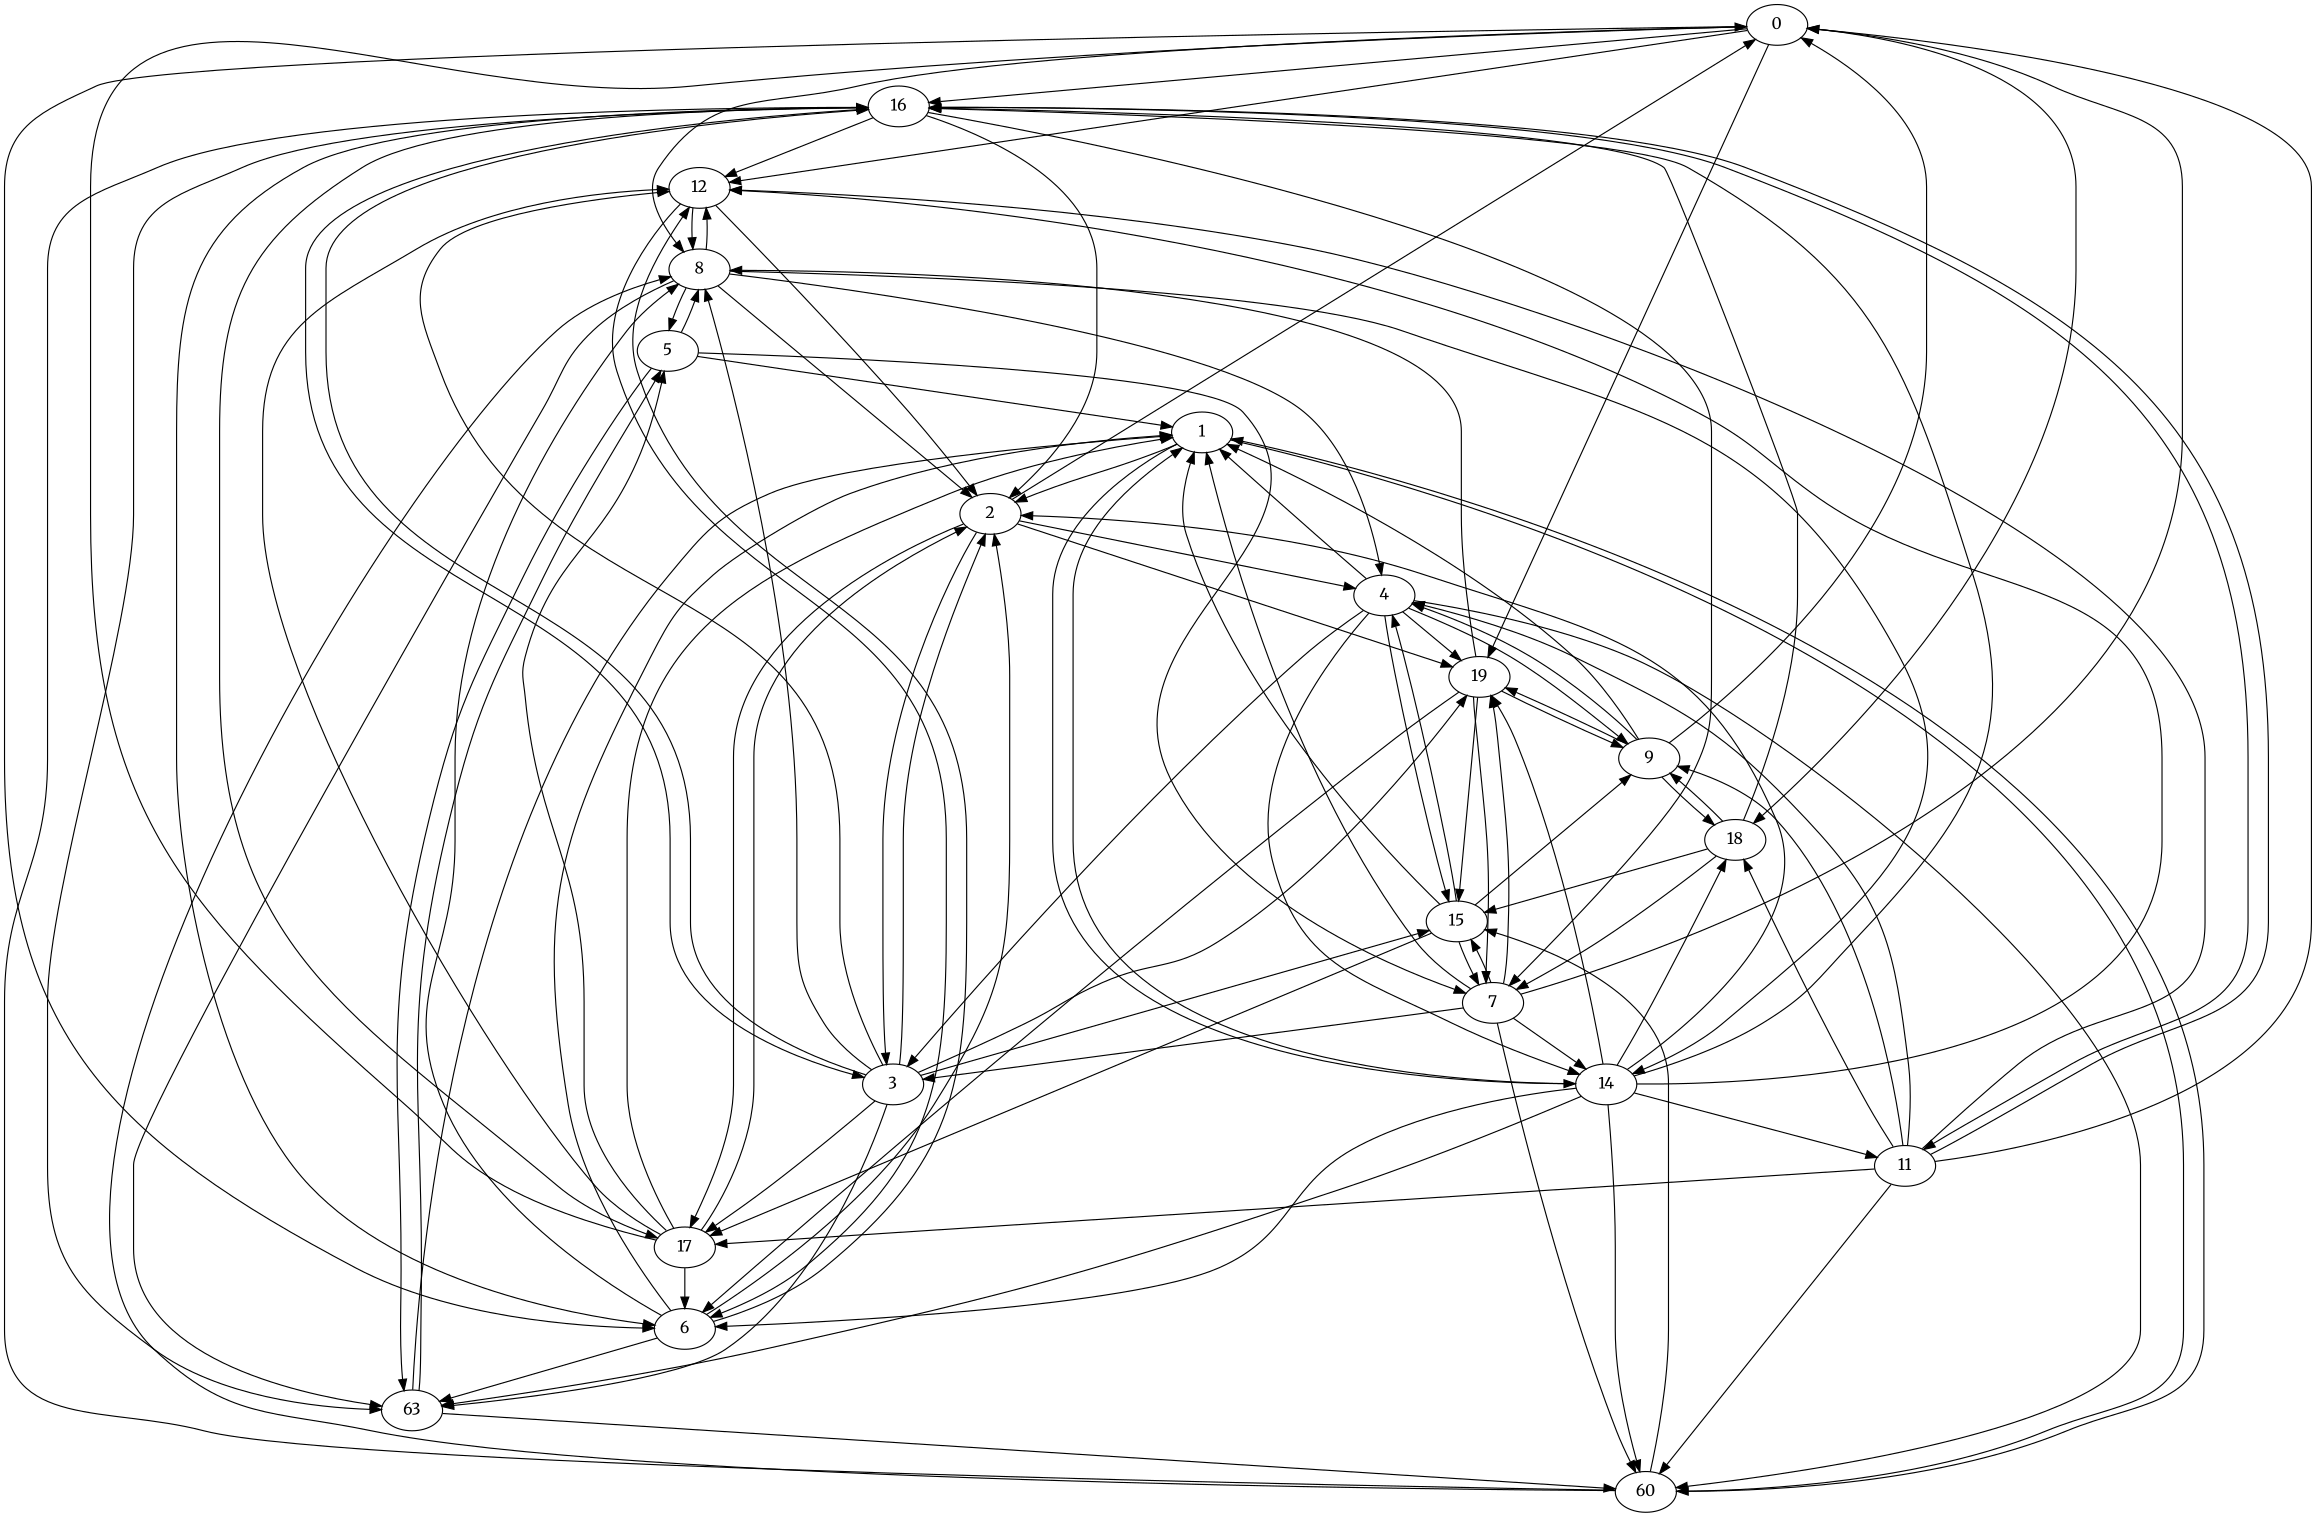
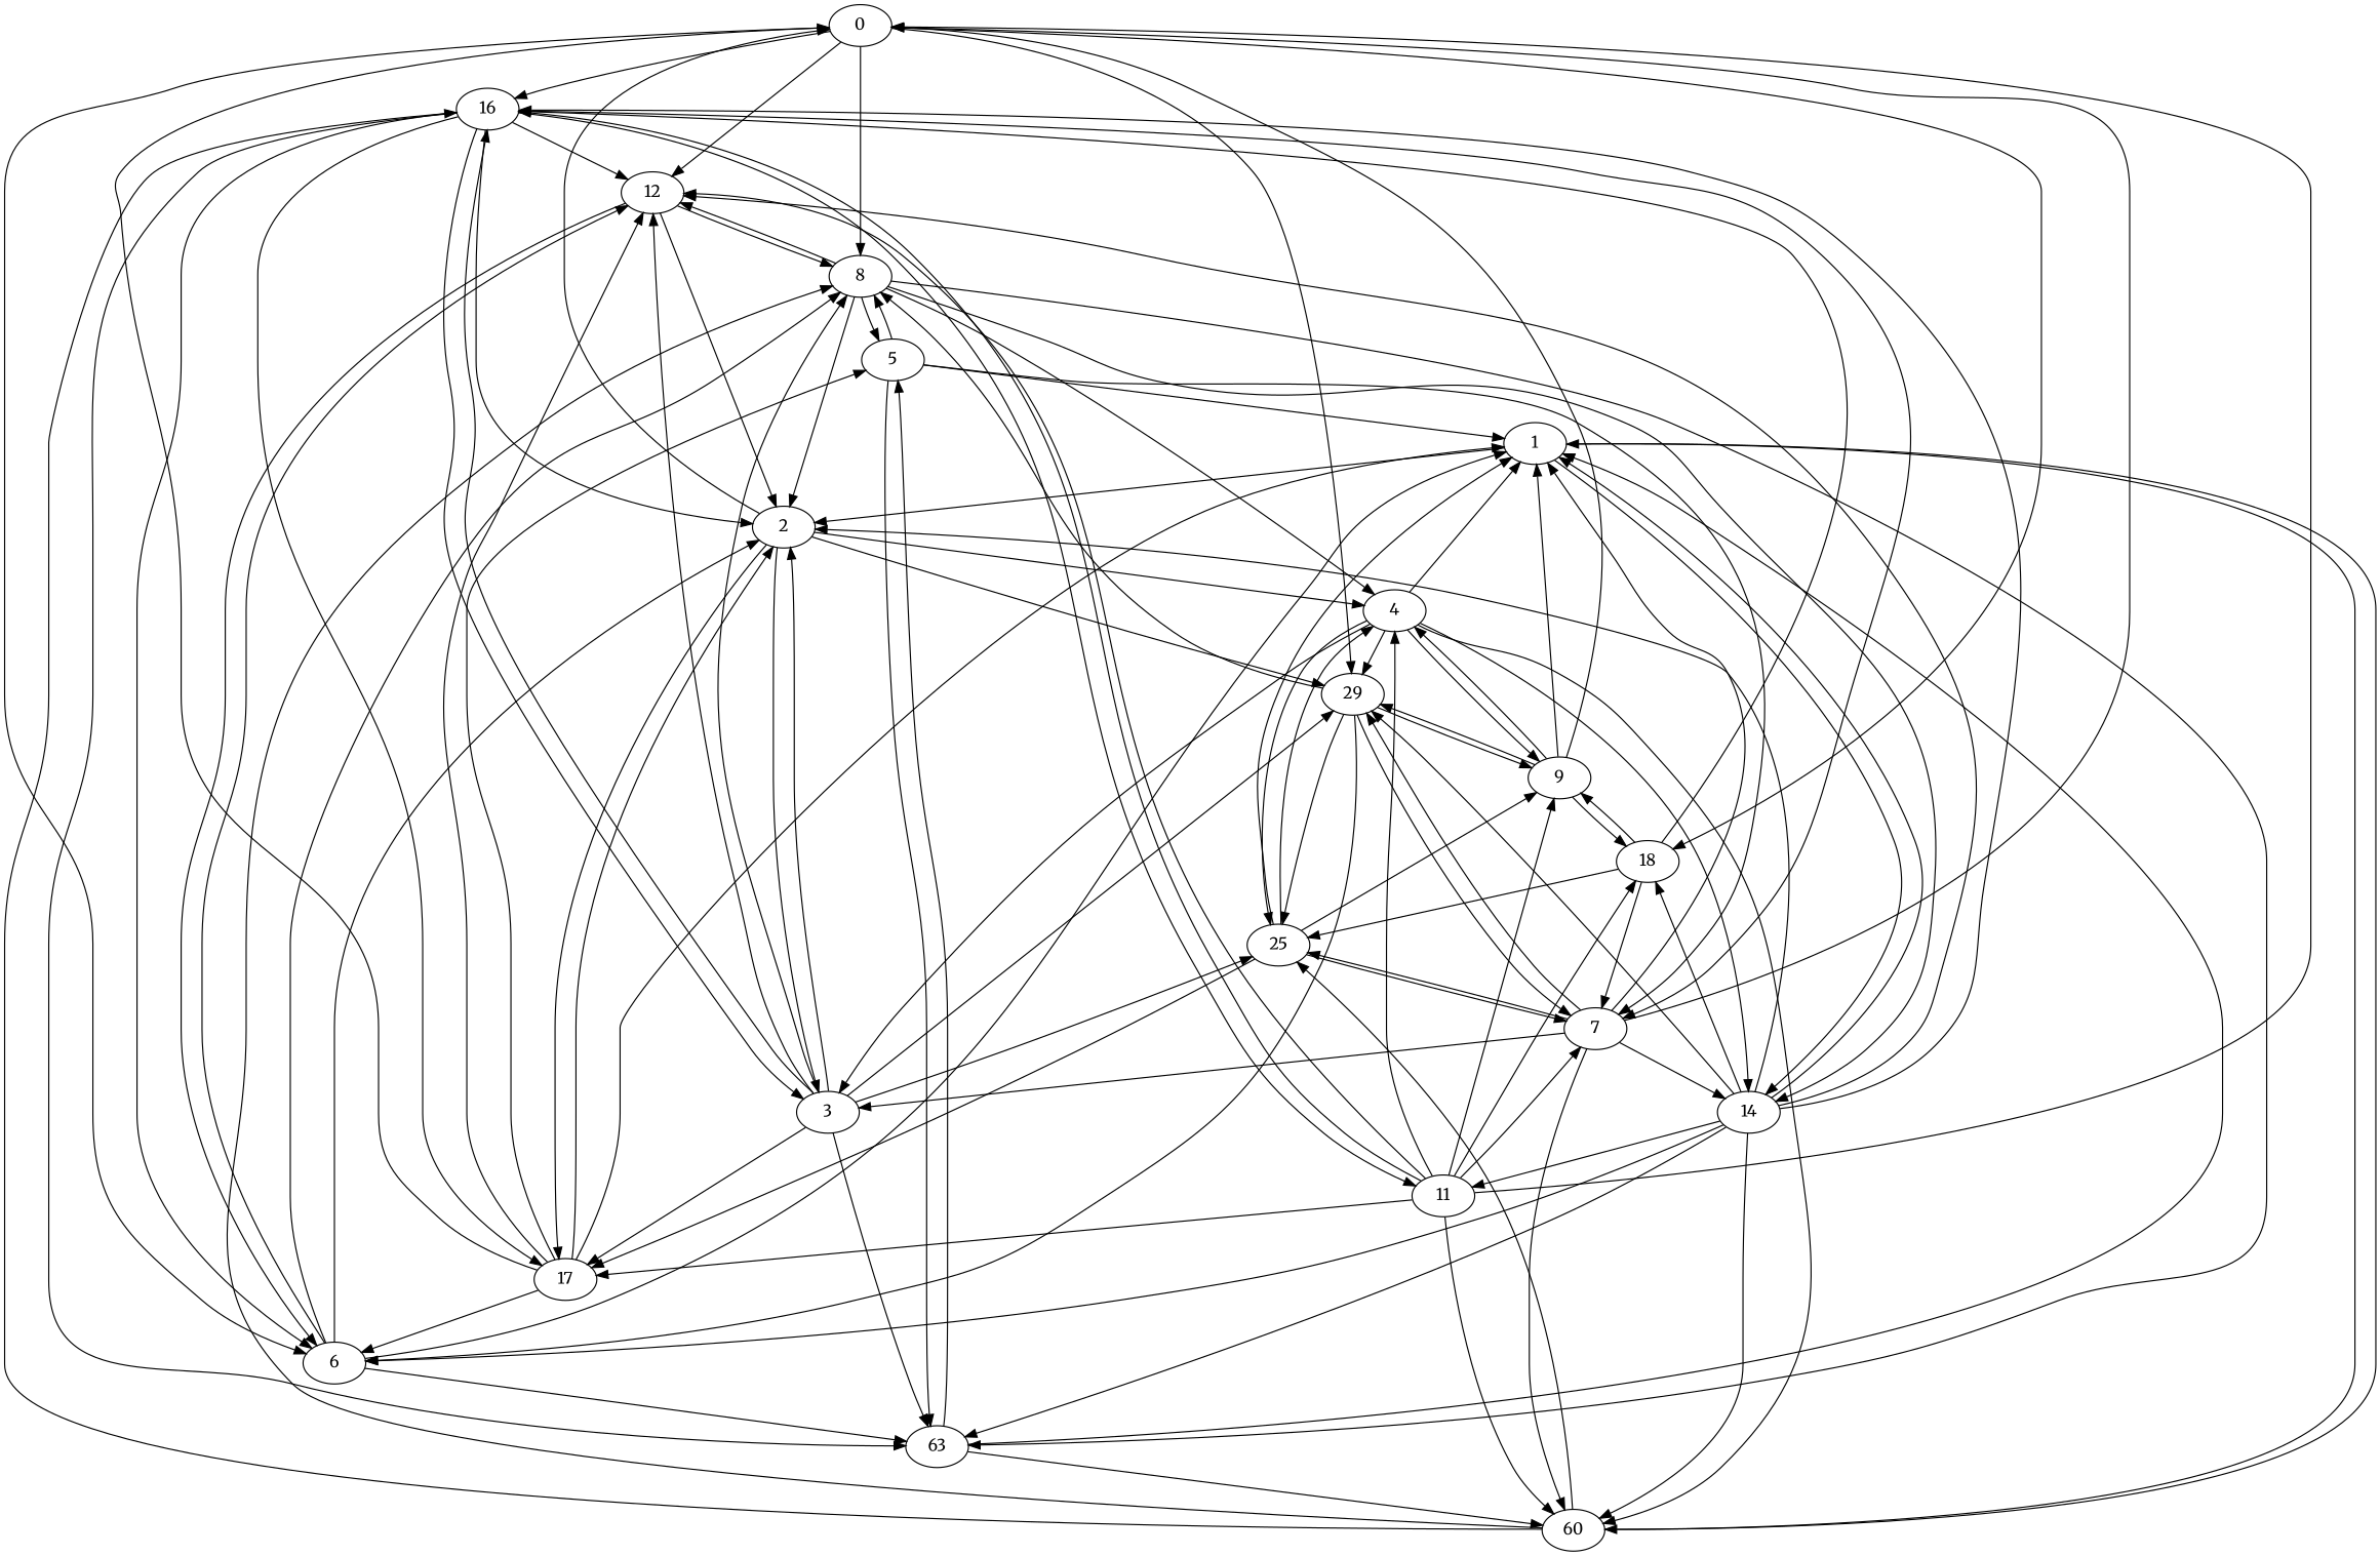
  strict digraph {
    fontname=Merriweather
    node [fontname=Merriweather]
    edge [fontname=Merriweather]
    0
    16
-   19
+   19 [label=29]
    18
    12
    8
    6
    2
    3
    17
    n11 [label=63]
    7
    11
-   15
+   15 [label=25]
    9
    4
    14
    5
    1
    n20 [label=60]
    0 -> 16
    0 -> 19
    0 -> 18
    0 -> 12
    0 -> 8
    0 -> 6
    16 -> 12
    16 -> 6
    16 -> 2
    16 -> 3
    16 -> 17
    16 -> n11
    16 -> 7
    16 -> 11
    19 -> 8
    19 -> 6
    19 -> 7
    19 -> 15
    19 -> 9
    18 -> 16
    18 -> 7
    18 -> 15
    18 -> 9
    12 -> 8
    12 -> 6
    12 -> 2
    8 -> 12
    8 -> 2
    8 -> n11
    8 -> 4
    8 -> 14
    8 -> 5
    6 -> 12
    6 -> 8
    6 -> 2
    6 -> n11
    6 -> 1
    2 -> 0
    2 -> 19
    2 -> 3
    2 -> 17
    2 -> 4
    3 -> 16
    3 -> 19
    3 -> 12
    3 -> 8
    3 -> 2
    3 -> 17
    3 -> n11
    3 -> 15
    17 -> 0
    17 -> 12
    17 -> 6
    17 -> 2
    17 -> 5
    17 -> 1
    n11 -> 5
    n11 -> 1
    n11 -> n20
    7 -> 0
    7 -> 19
    7 -> 3
    7 -> 15
    7 -> 14
    7 -> 1
    7 -> n20
    11 -> 0
    11 -> 16
    11 -> 18
    11 -> 12
    11 -> 17
+   11 -> 7
    11 -> 9
    11 -> 4
    11 -> n20
    15 -> 17
    15 -> 7
    15 -> 9
    15 -> 4
    15 -> 1
    9 -> 0
    9 -> 19
    9 -> 18
    9 -> 4
    9 -> 1
    4 -> 19
    4 -> 3
    4 -> 15
    4 -> 9
    4 -> 14
    4 -> 1
    4 -> n20
    14 -> 16
    14 -> 19
    14 -> 18
    14 -> 12
    14 -> 6
    14 -> 2
    14 -> n11
    14 -> 11
    14 -> 1
    14 -> n20
    5 -> 8
    5 -> n11
    5 -> 7
    5 -> 1
    1 -> 2
    1 -> 14
    1 -> n20
    n20 -> 16
    n20 -> 8
    n20 -> 15
    n20 -> 1
  }
